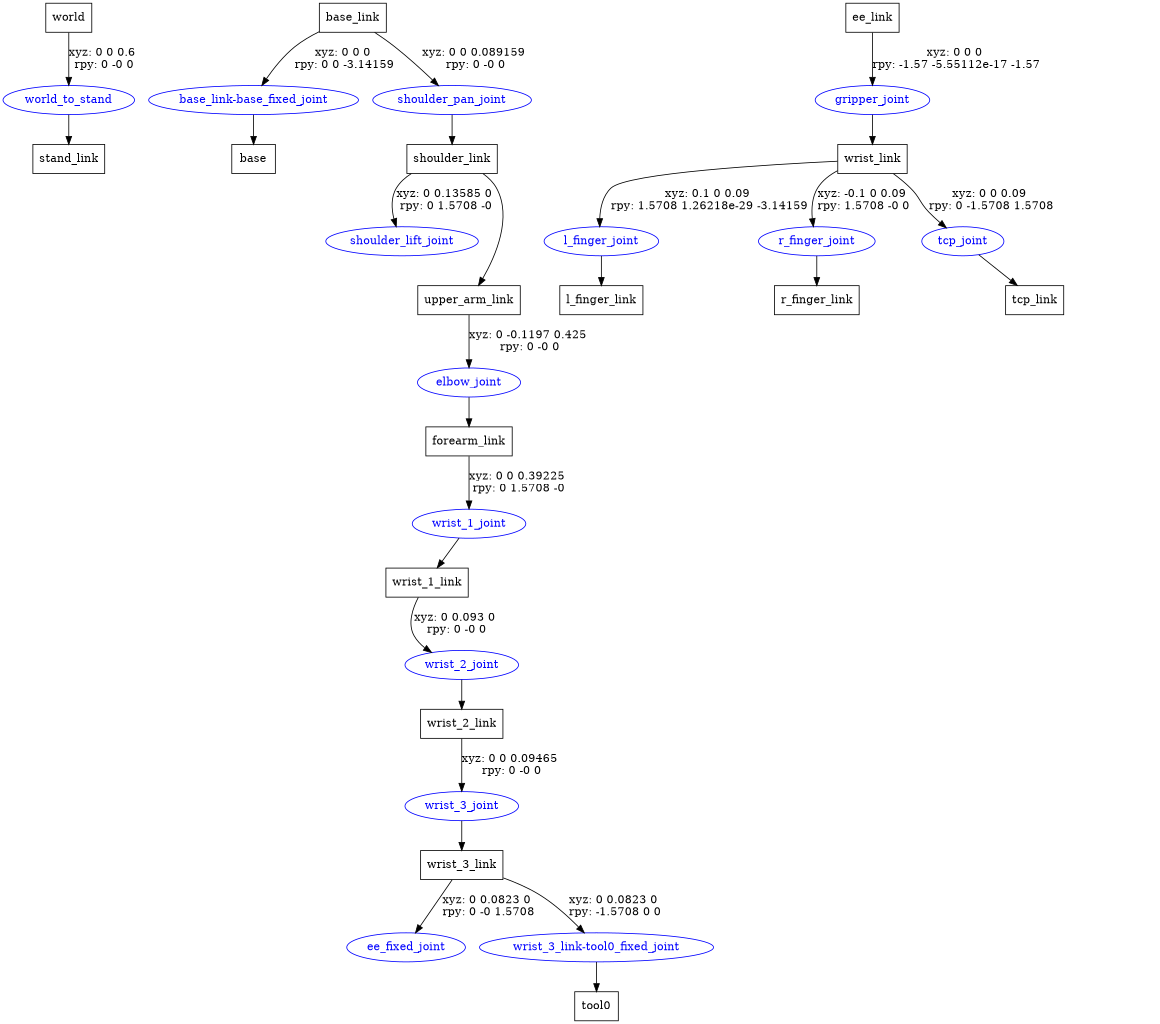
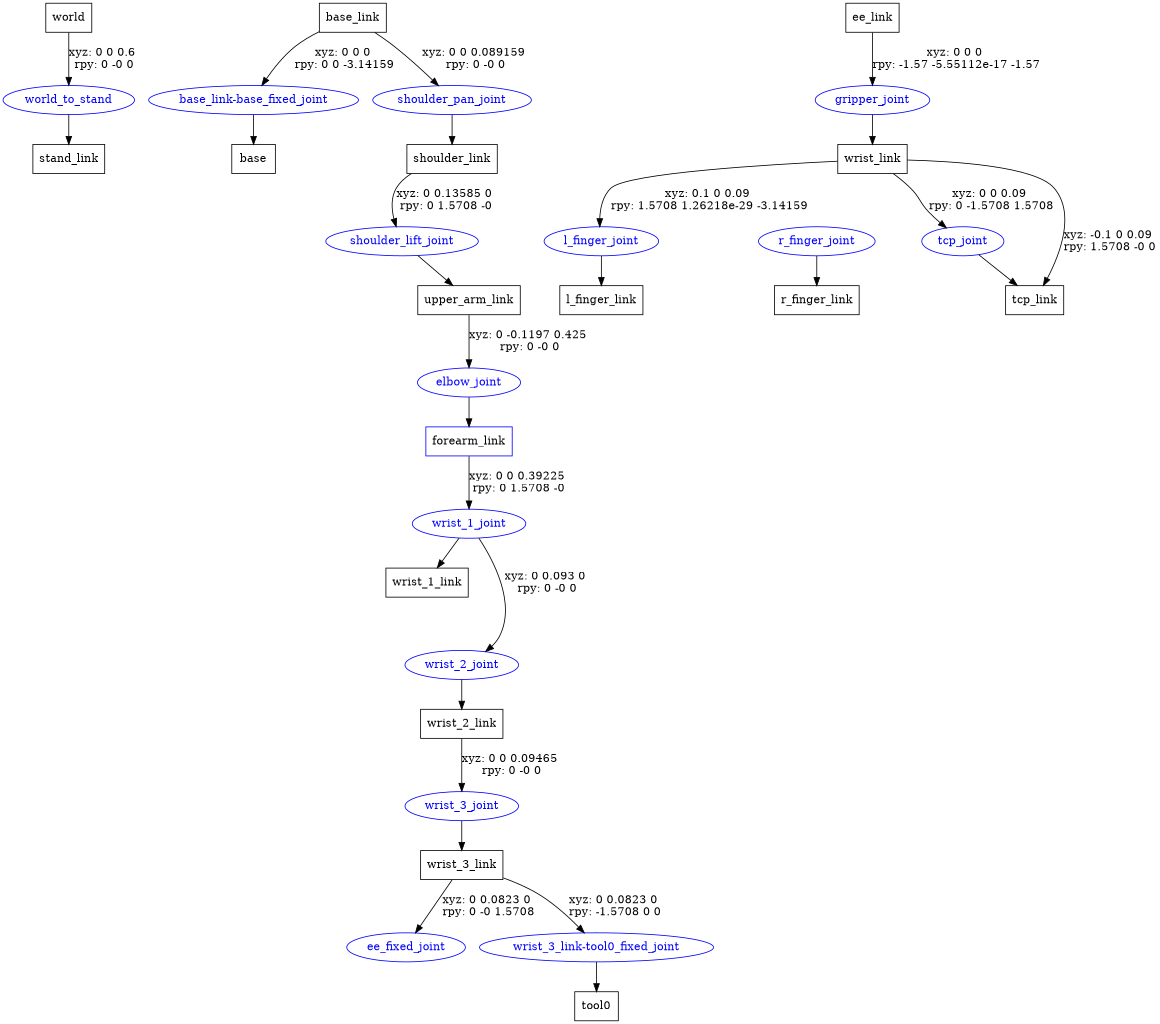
  digraph {
    node [shape=box]
    n1 [label=world]
    world_to_stand [color=blue fontcolor=blue shape=ellipse]
    n3 [label=stand_link]
    n4 [label=base_link]
    "base_link-base_fixed_joint" [color=blue fontcolor=blue shape=ellipse]
    shoulder_pan_joint [color=blue fontcolor=blue shape=ellipse]
    n7 [label=base]
    n8 [label=shoulder_link]
    shoulder_lift_joint [color=blue fontcolor=blue shape=ellipse]
    n10 [label=upper_arm_link]
    elbow_joint [color=blue fontcolor=blue shape=ellipse]
-   n12 [label=forearm_link]
+   n12 [label=forearm_link color=blue]
    wrist_1_joint [color=blue fontcolor=blue shape=ellipse]
    n14 [label=wrist_1_link]
    wrist_2_joint [color=blue fontcolor=blue shape=ellipse]
    n16 [label=wrist_2_link]
    wrist_3_joint [color=blue fontcolor=blue shape=ellipse]
    n18 [label=wrist_3_link]
    ee_fixed_joint [color=blue fontcolor=blue shape=ellipse]
    "wrist_3_link-tool0_fixed_joint" [color=blue fontcolor=blue shape=ellipse]
    n21 [label=tool0]
    n22 [label=ee_link]
    gripper_joint [color=blue fontcolor=blue shape=ellipse]
    n24 [label=wrist_link]
    l_finger_joint [color=blue fontcolor=blue shape=ellipse]
    r_finger_joint [color=blue fontcolor=blue shape=ellipse]
    tcp_joint [color=blue fontcolor=blue shape=ellipse]
    n28 [label=l_finger_link]
    n29 [label=r_finger_link]
    n30 [label=tcp_link]
    n1 -> world_to_stand [label="xyz: 0 0 0.6 \nrpy: 0 -0 0"]
    world_to_stand -> n3
    n4 -> "base_link-base_fixed_joint" [label="xyz: 0 0 0 \nrpy: 0 0 -3.14159"]
    n4 -> shoulder_pan_joint [label="xyz: 0 0 0.089159 \nrpy: 0 -0 0"]
    "base_link-base_fixed_joint" -> n7
    shoulder_pan_joint -> n8
    n8 -> shoulder_lift_joint [label="xyz: 0 0.13585 0 \nrpy: 0 1.5708 -0"]
-   n8 -> n10
+   shoulder_lift_joint -> n10
    n10 -> elbow_joint [label="xyz: 0 -0.1197 0.425 \nrpy: 0 -0 0"]
    elbow_joint -> n12
    n12 -> wrist_1_joint [label="xyz: 0 0 0.39225 \nrpy: 0 1.5708 -0"]
    wrist_1_joint -> n14
-   n14 -> wrist_2_joint [label="xyz: 0 0.093 0 \nrpy: 0 -0 0"]
+   wrist_1_joint -> wrist_2_joint [label="xyz: 0 0.093 0 \nrpy: 0 -0 0"]
    wrist_2_joint -> n16
    n16 -> wrist_3_joint [label="xyz: 0 0 0.09465 \nrpy: 0 -0 0"]
    wrist_3_joint -> n18
    n18 -> ee_fixed_joint [label="xyz: 0 0.0823 0 \nrpy: 0 -0 1.5708"]
    n18 -> "wrist_3_link-tool0_fixed_joint" [label="xyz: 0 0.0823 0 \nrpy: -1.5708 0 0"]
    "wrist_3_link-tool0_fixed_joint" -> n21
    n22 -> gripper_joint [label="xyz: 0 0 0 \nrpy: -1.57 -5.55112e-17 -1.57"]
    gripper_joint -> n24
    n24 -> l_finger_joint [label="xyz: 0.1 0 0.09 \nrpy: 1.5708 1.26218e-29 -3.14159"]
-   n24 -> r_finger_joint [label="xyz: -0.1 0 0.09 \nrpy: 1.5708 -0 0"]
+   n24 -> n30 [label="xyz: -0.1 0 0.09 \nrpy: 1.5708 -0 0"]
    n24 -> tcp_joint [label="xyz: 0 0 0.09 \nrpy: 0 -1.5708 1.5708"]
    l_finger_joint -> n28
    r_finger_joint -> n29
    tcp_joint -> n30
  }
